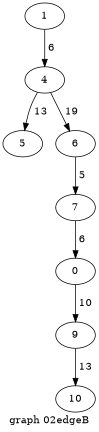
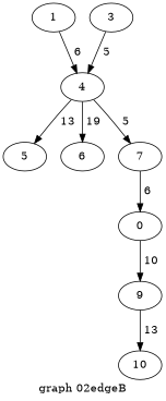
  digraph {
    label="graph 02edgeB"
    rankdir=TB
    1
    4
+   3
    5
    6
    7
    n7 [label=0]
    9
    10
    1 -> 4 [label=" 6 "]
    4 -> 5 [label=" 13 "]
    4 -> 6 [label=" 19 "]
-   6 -> 7 [label=" 5 "]
+   3 -> 4 [label=" 5 "]
+   4 -> 7 [label=" 5 "]
    7 -> n7 [label=" 6 "]
    n7 -> 9 [label=" 10 "]
    9 -> 10 [label=" 13 "]
  }
